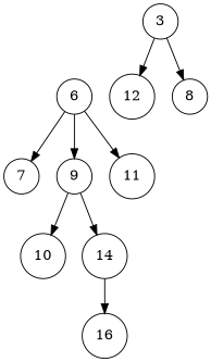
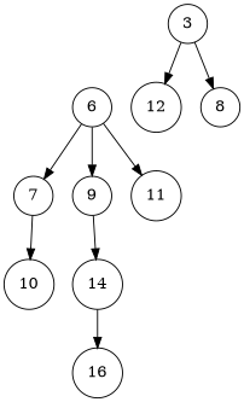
  digraph {
    node [shape=circle]
    n1 [label=7]
    n2 [label=9]
    n3 [label=11]
    n4 [label=6]
    n5 [label=12]
    n6 [label=8]
    n7 [label=10]
    n8 [label=14]
    n9 [label=3]
    n10 [label=16]
    subgraph sub_1 {
      rank=same
      n1
      n2
      n3
    }
    subgraph sub_2 {
      rank=same
      n4
      n5
      n6
    }
    n1 -> n2 [style=invis]
-   n2 -> n7
+   n1 -> n7
    n2 -> n3 [style=invis]
    n2 -> n8
    n4 -> n1
    n4 -> n2
    n4 -> n3
    n4 -> n5 [style=invis]
    n5 -> n6 [style=invis]
    n8 -> n10
    n9 -> n5
    n9 -> n6
  }
